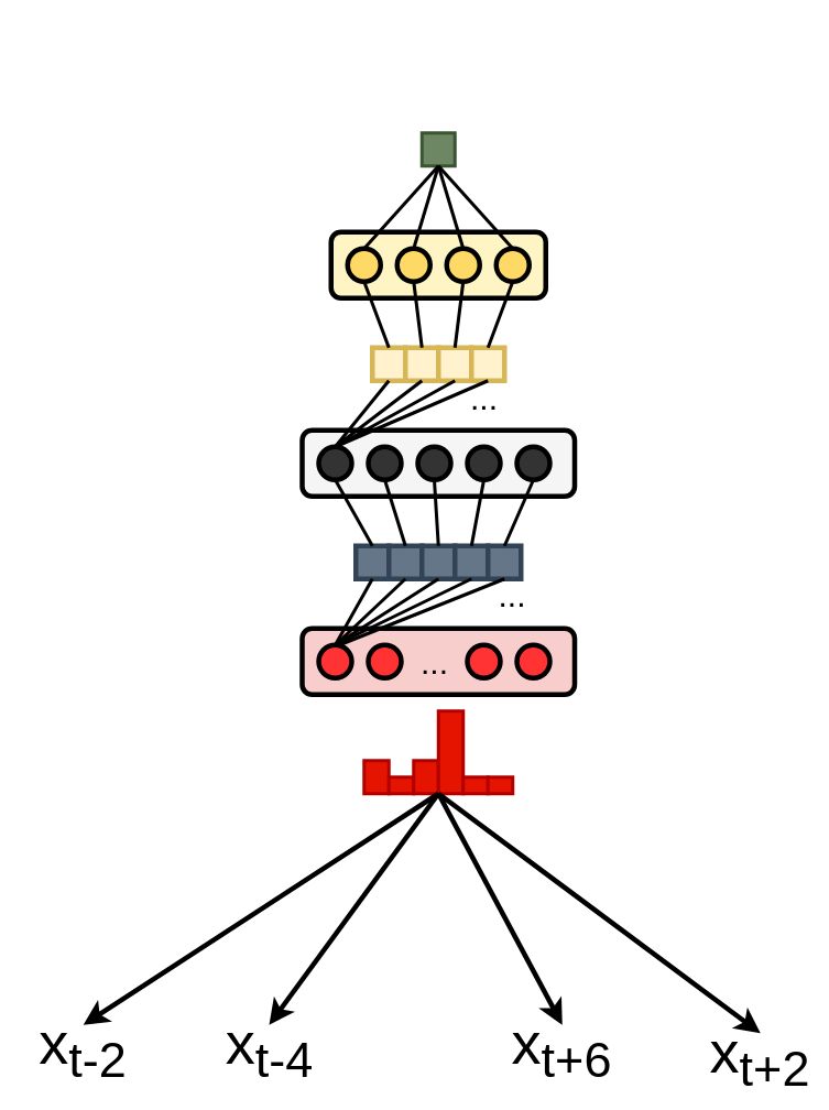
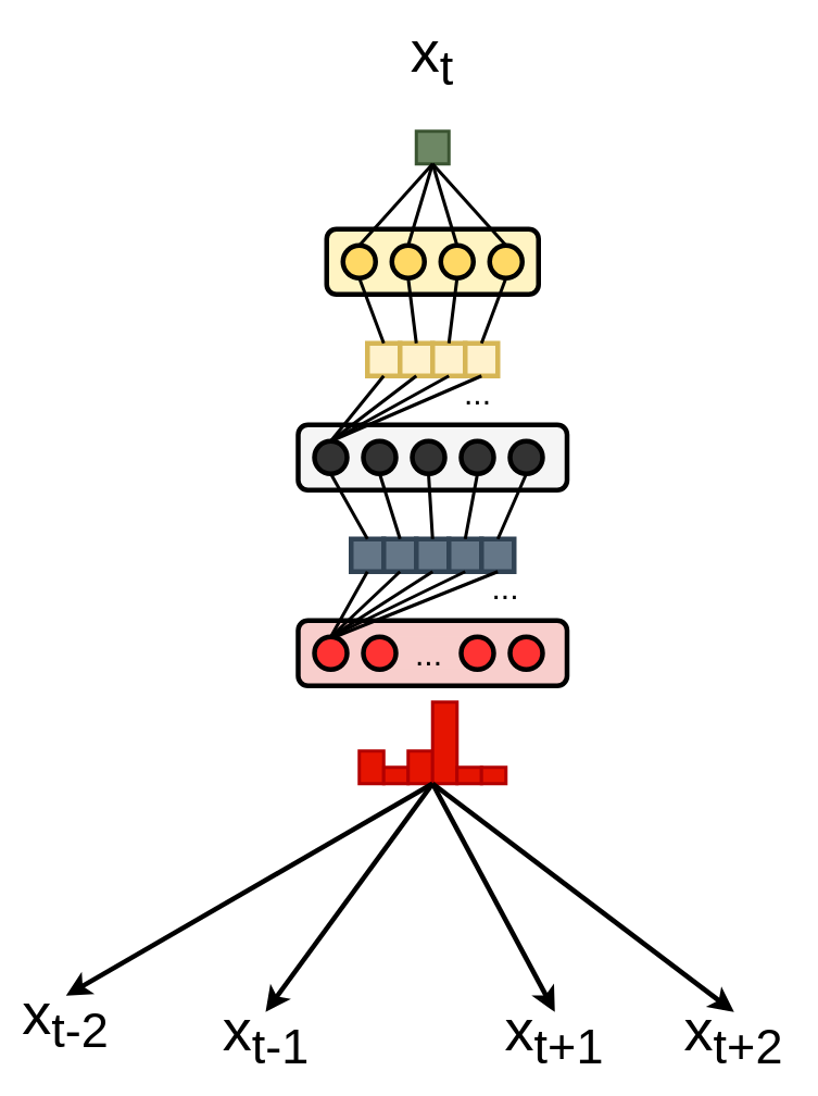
  <mxCell id="0" />
  <mxCell id="1" parent="0" />
- <mxCell id="2" value="x&lt;sub&gt;t-2&lt;/sub&gt;" style="text;html=1;align=center;verticalAlign=middle;whiteSpace=wrap;rounded=0;strokeWidth=2;fontSize=36;" vertex="1" parent="1"><mxGeometry x="20" y="620" width="60" height="30" as="geometry" /></mxCell>
- <mxCell id="3" value="x&lt;sub&gt;t-4&lt;/sub&gt;" style="text;html=1;align=center;verticalAlign=middle;whiteSpace=wrap;rounded=0;strokeWidth=2;fontSize=36;" vertex="1" parent="1"><mxGeometry x="132.5" y="620" width="60" height="30" as="geometry" /></mxCell>
- <mxCell id="5" value="x&lt;sub&gt;t+6&lt;/sub&gt;" style="text;html=1;align=center;verticalAlign=middle;whiteSpace=wrap;rounded=0;strokeWidth=2;fontSize=36;" vertex="1" parent="1"><mxGeometry x="310" y="620" width="60" height="30" as="geometry" /></mxCell>
- <mxCell id="6" value="x&lt;sub&gt;t+2&lt;/sub&gt;" style="text;html=1;align=center;verticalAlign=middle;whiteSpace=wrap;rounded=0;strokeWidth=2;fontSize=36;" vertex="1" parent="1"><mxGeometry x="430" y="625" width="60" height="30" as="geometry" /></mxCell>
+ <mxCell id="2" value="x&lt;sub&gt;t-2&lt;/sub&gt;" style="text;html=1;align=center;verticalAlign=middle;whiteSpace=wrap;rounded=0;strokeWidth=2;fontSize=36;" vertex="1" parent="1"><mxGeometry x="10" y="610" width="60" height="30" as="geometry" /></mxCell>
+ <mxCell id="3" value="x&lt;sub&gt;t-1&lt;/sub&gt;" style="text;html=1;align=center;verticalAlign=middle;whiteSpace=wrap;rounded=0;strokeWidth=2;fontSize=36;" vertex="1" parent="1"><mxGeometry x="132.5" y="620" width="60" height="30" as="geometry" /></mxCell>
+ <mxCell id="4" value="x&lt;sub&gt;t&lt;/sub&gt;" style="text;html=1;align=center;verticalAlign=middle;whiteSpace=wrap;rounded=0;strokeWidth=2;fontSize=36;" vertex="1" parent="1"><mxGeometry x="235" y="20" width="60" height="30" as="geometry" /></mxCell>
+ <mxCell id="5" value="x&lt;sub&gt;t+1&lt;/sub&gt;" style="text;html=1;align=center;verticalAlign=middle;whiteSpace=wrap;rounded=0;strokeWidth=2;fontSize=36;" vertex="1" parent="1"><mxGeometry x="310" y="620" width="60" height="30" as="geometry" /></mxCell>
+ <mxCell id="6" value="x&lt;sub&gt;t+2&lt;/sub&gt;" style="text;html=1;align=center;verticalAlign=middle;whiteSpace=wrap;rounded=0;strokeWidth=2;fontSize=36;" vertex="1" parent="1"><mxGeometry x="420" y="620" width="60" height="30" as="geometry" /></mxCell>
  <mxCell id="7" value="" style="rounded=0;whiteSpace=wrap;html=1;fillColor=#fff2cc;strokeColor=#d6b656;strokeWidth=3;" vertex="1" parent="1"><mxGeometry x="225" y="210" width="20" height="20" as="geometry" /></mxCell>
  <mxCell id="8" value="" style="rounded=0;whiteSpace=wrap;html=1;fillColor=#fff2cc;strokeColor=#d6b656;strokeWidth=3;" vertex="1" parent="1"><mxGeometry x="245" y="210" width="20" height="20" as="geometry" /></mxCell>
  <mxCell id="9" value="" style="rounded=0;whiteSpace=wrap;html=1;fillColor=#fff2cc;strokeColor=#d6b656;strokeWidth=3;" vertex="1" parent="1"><mxGeometry x="265" y="210" width="20" height="20" as="geometry" /></mxCell>
  <mxCell id="10" value="" style="rounded=0;whiteSpace=wrap;html=1;fillColor=#fff2cc;strokeColor=#d6b656;strokeWidth=3;" vertex="1" parent="1"><mxGeometry x="285" y="210" width="20" height="20" as="geometry" /></mxCell>
  <mxCell id="11" value="" style="rounded=1;whiteSpace=wrap;html=1;strokeColor=#000000;fillColor=#FFF4C3;strokeWidth=3;" vertex="1" parent="1"><mxGeometry x="200" y="140" width="130" height="40" as="geometry" /></mxCell>
  <mxCell id="12" value="" style="ellipse;whiteSpace=wrap;html=1;strokeColor=#000000;fillColor=#FFD966;strokeWidth=3;" vertex="1" parent="1"><mxGeometry x="210" y="150" width="20" height="20" as="geometry" /></mxCell>
  <mxCell id="13" value="" style="ellipse;whiteSpace=wrap;html=1;strokeColor=#000000;fillColor=#FFD966;strokeWidth=3;" vertex="1" parent="1"><mxGeometry x="240" y="150" width="20" height="20" as="geometry" /></mxCell>
  <mxCell id="14" value="" style="ellipse;whiteSpace=wrap;html=1;strokeColor=#000000;fillColor=#FFD966;strokeWidth=3;" vertex="1" parent="1"><mxGeometry x="270" y="150" width="20" height="20" as="geometry" /></mxCell>
  <mxCell id="15" value="" style="ellipse;whiteSpace=wrap;html=1;strokeColor=#000000;fillColor=#FFD966;strokeWidth=3;" vertex="1" parent="1"><mxGeometry x="300" y="150" width="20" height="20" as="geometry" /></mxCell>
  <mxCell id="16" value="" style="rounded=0;whiteSpace=wrap;html=1;strokeWidth=2;fillColor=#6d8764;fontColor=#ffffff;strokeColor=#3A5431;" vertex="1" parent="1"><mxGeometry x="255" y="80" width="20" height="20" as="geometry" /></mxCell>
  <mxCell id="17" value="" style="rounded=1;whiteSpace=wrap;html=1;fillColor=#f5f5f5;fontColor=#333333;strokeColor=#000000;strokeWidth=3;" vertex="1" parent="1"><mxGeometry x="182.5" y="260" width="165" height="40" as="geometry" /></mxCell>
  <mxCell id="18" value="" style="ellipse;whiteSpace=wrap;html=1;fillColor=#333333;fontColor=#333333;strokeColor=#000000;strokeWidth=3;" vertex="1" parent="1"><mxGeometry x="192.5" y="270" width="20" height="20" as="geometry" /></mxCell>
  <mxCell id="19" value="" style="ellipse;whiteSpace=wrap;html=1;fillColor=#333333;fontColor=#333333;strokeColor=#000000;strokeWidth=3;" vertex="1" parent="1"><mxGeometry x="222.5" y="270" width="20" height="20" as="geometry" /></mxCell>
  <mxCell id="20" value="" style="ellipse;whiteSpace=wrap;html=1;fillColor=#333333;fontColor=#333333;strokeColor=#000000;strokeWidth=3;" vertex="1" parent="1"><mxGeometry x="252.5" y="270" width="20" height="20" as="geometry" /></mxCell>
  <mxCell id="21" value="" style="ellipse;whiteSpace=wrap;html=1;fillColor=#333333;fontColor=#333333;strokeColor=#000000;strokeWidth=3;" vertex="1" parent="1"><mxGeometry x="282.5" y="270" width="20" height="20" as="geometry" /></mxCell>
  <mxCell id="22" value="" style="ellipse;whiteSpace=wrap;html=1;fillColor=#333333;fontColor=#333333;strokeColor=#000000;strokeWidth=3;" vertex="1" parent="1"><mxGeometry x="312.5" y="270" width="20" height="20" as="geometry" /></mxCell>
  <mxCell id="23" value="" style="rounded=0;whiteSpace=wrap;html=1;fillColor=#647687;fontColor=#ffffff;strokeColor=#314354;strokeWidth=3;" vertex="1" parent="1"><mxGeometry x="215" y="330" width="20" height="20" as="geometry" /></mxCell>
  <mxCell id="24" value="" style="rounded=0;whiteSpace=wrap;html=1;fillColor=#647687;fontColor=#ffffff;strokeColor=#314354;strokeWidth=3;" vertex="1" parent="1"><mxGeometry x="235" y="330" width="20" height="20" as="geometry" /></mxCell>
  <mxCell id="25" value="" style="rounded=0;whiteSpace=wrap;html=1;fillColor=#647687;fontColor=#ffffff;strokeColor=#314354;strokeWidth=3;" vertex="1" parent="1"><mxGeometry x="255" y="330" width="20" height="20" as="geometry" /></mxCell>
  <mxCell id="26" value="" style="rounded=0;whiteSpace=wrap;html=1;fillColor=#647687;fontColor=#ffffff;strokeColor=#314354;strokeWidth=3;" vertex="1" parent="1"><mxGeometry x="275" y="330" width="20" height="20" as="geometry" /></mxCell>
  <mxCell id="27" value="" style="rounded=0;whiteSpace=wrap;html=1;fillColor=#647687;fontColor=#ffffff;strokeColor=#314354;strokeWidth=3;" vertex="1" parent="1"><mxGeometry x="295" y="330" width="20" height="20" as="geometry" /></mxCell>
  <mxCell id="28" value="" style="rounded=1;whiteSpace=wrap;html=1;fillColor=#f8cecc;strokeColor=#000000;strokeWidth=3;" vertex="1" parent="1"><mxGeometry x="182.5" y="380" width="165" height="40" as="geometry" /></mxCell>
  <mxCell id="29" value="" style="ellipse;whiteSpace=wrap;html=1;fillColor=#FF3333;strokeColor=#000000;strokeWidth=3;" vertex="1" parent="1"><mxGeometry x="192.5" y="390" width="20" height="20" as="geometry" /></mxCell>
  <mxCell id="30" value="..." style="text;html=1;align=center;verticalAlign=middle;whiteSpace=wrap;rounded=0;fontSize=20;fillColor=#f8cecc;strokeColor=none;strokeWidth=3;" vertex="1" parent="1"><mxGeometry x="232.5" y="390" width="60" height="20" as="geometry" /></mxCell>
  <mxCell id="31" value="" style="ellipse;whiteSpace=wrap;html=1;fillColor=#FF3333;strokeColor=#000000;strokeWidth=3;" vertex="1" parent="1"><mxGeometry x="222.5" y="390" width="20" height="20" as="geometry" /></mxCell>
  <mxCell id="32" value="" style="ellipse;whiteSpace=wrap;html=1;fillColor=#FF3333;strokeColor=#000000;strokeWidth=3;" vertex="1" parent="1"><mxGeometry x="282.5" y="390" width="20" height="20" as="geometry" /></mxCell>
  <mxCell id="33" value="" style="ellipse;whiteSpace=wrap;html=1;fillColor=#FF3333;strokeColor=#000000;strokeWidth=3;" vertex="1" parent="1"><mxGeometry x="312.5" y="390" width="20" height="20" as="geometry" /></mxCell>
  <mxCell id="34" value="" style="endArrow=none;html=1;rounded=0;entryX=0.5;entryY=1;entryDx=0;entryDy=0;exitX=0.5;exitY=0;exitDx=0;exitDy=0;strokeWidth=2;" edge="1" parent="1" source="12" target="16"><mxGeometry width="50" height="50" relative="1" as="geometry"><mxPoint x="545" y="340" as="sourcePoint" /><mxPoint x="595" y="290" as="targetPoint" /></mxGeometry></mxCell>
  <mxCell id="35" value="" style="endArrow=none;html=1;rounded=0;exitX=0.5;exitY=0;exitDx=0;exitDy=0;strokeWidth=2;" edge="1" parent="1" source="13"><mxGeometry width="50" height="50" relative="1" as="geometry"><mxPoint x="230" y="160" as="sourcePoint" /><mxPoint x="265" y="100" as="targetPoint" /></mxGeometry></mxCell>
  <mxCell id="36" value="" style="endArrow=none;html=1;rounded=0;entryX=0.5;entryY=1;entryDx=0;entryDy=0;exitX=0.5;exitY=0;exitDx=0;exitDy=0;strokeWidth=2;" edge="1" parent="1" source="14" target="16"><mxGeometry width="50" height="50" relative="1" as="geometry"><mxPoint x="240" y="170" as="sourcePoint" /><mxPoint x="285" y="120" as="targetPoint" /></mxGeometry></mxCell>
  <mxCell id="37" value="" style="endArrow=none;html=1;rounded=0;entryX=0.5;entryY=1;entryDx=0;entryDy=0;exitX=0.5;exitY=0;exitDx=0;exitDy=0;strokeWidth=2;" edge="1" parent="1" source="15" target="16"><mxGeometry width="50" height="50" relative="1" as="geometry"><mxPoint x="250" y="180" as="sourcePoint" /><mxPoint x="295" y="130" as="targetPoint" /></mxGeometry></mxCell>
  <mxCell id="38" value="" style="endArrow=none;html=1;rounded=0;entryX=0.5;entryY=1;entryDx=0;entryDy=0;exitX=0.5;exitY=0;exitDx=0;exitDy=0;strokeWidth=2;" edge="1" parent="1" source="7" target="12"><mxGeometry width="50" height="50" relative="1" as="geometry"><mxPoint x="260" y="190" as="sourcePoint" /><mxPoint x="305" y="140" as="targetPoint" /></mxGeometry></mxCell>
  <mxCell id="39" value="" style="endArrow=none;html=1;rounded=0;entryX=0.5;entryY=1;entryDx=0;entryDy=0;exitX=0.5;exitY=0;exitDx=0;exitDy=0;strokeWidth=2;" edge="1" parent="1" source="8" target="13"><mxGeometry width="50" height="50" relative="1" as="geometry"><mxPoint x="270" y="200" as="sourcePoint" /><mxPoint x="315" y="150" as="targetPoint" /></mxGeometry></mxCell>
  <mxCell id="40" value="" style="endArrow=none;html=1;rounded=0;entryX=0.5;entryY=1;entryDx=0;entryDy=0;exitX=0.5;exitY=0;exitDx=0;exitDy=0;strokeWidth=2;" edge="1" parent="1" source="9" target="14"><mxGeometry width="50" height="50" relative="1" as="geometry"><mxPoint x="280" y="210" as="sourcePoint" /><mxPoint x="325" y="160" as="targetPoint" /></mxGeometry></mxCell>
  <mxCell id="41" value="" style="endArrow=none;html=1;rounded=0;entryX=0.5;entryY=1;entryDx=0;entryDy=0;strokeWidth=2;" edge="1" parent="1" target="15"><mxGeometry width="50" height="50" relative="1" as="geometry"><mxPoint x="295" y="210" as="sourcePoint" /><mxPoint x="335" y="170" as="targetPoint" /></mxGeometry></mxCell>
  <mxCell id="42" value="" style="endArrow=none;html=1;rounded=0;entryX=0.5;entryY=1;entryDx=0;entryDy=0;exitX=0.5;exitY=0;exitDx=0;exitDy=0;strokeWidth=2;" edge="1" parent="1" source="18" target="7"><mxGeometry width="50" height="50" relative="1" as="geometry"><mxPoint x="300" y="230" as="sourcePoint" /><mxPoint x="345" y="180" as="targetPoint" /></mxGeometry></mxCell>
  <mxCell id="43" value="" style="endArrow=none;html=1;rounded=0;entryX=0.5;entryY=1;entryDx=0;entryDy=0;exitX=0.5;exitY=0;exitDx=0;exitDy=0;strokeWidth=2;" edge="1" parent="1" source="18" target="8"><mxGeometry width="50" height="50" relative="1" as="geometry"><mxPoint x="310" y="240" as="sourcePoint" /><mxPoint x="355" y="190" as="targetPoint" /></mxGeometry></mxCell>
  <mxCell id="44" value="" style="endArrow=none;html=1;rounded=0;entryX=0.5;entryY=1;entryDx=0;entryDy=0;exitX=0.5;exitY=0;exitDx=0;exitDy=0;strokeWidth=2;" edge="1" parent="1" source="18" target="9"><mxGeometry width="50" height="50" relative="1" as="geometry"><mxPoint x="320" y="250" as="sourcePoint" /><mxPoint x="365" y="200" as="targetPoint" /></mxGeometry></mxCell>
  <mxCell id="45" value="" style="endArrow=none;html=1;rounded=0;entryX=0.5;entryY=1;entryDx=0;entryDy=0;exitX=0.5;exitY=0;exitDx=0;exitDy=0;strokeWidth=2;" edge="1" parent="1" source="18" target="10"><mxGeometry width="50" height="50" relative="1" as="geometry"><mxPoint x="330" y="260" as="sourcePoint" /><mxPoint x="375" y="210" as="targetPoint" /></mxGeometry></mxCell>
  <mxCell id="46" value="" style="endArrow=none;html=1;rounded=0;entryX=0.5;entryY=0;entryDx=0;entryDy=0;exitX=0.5;exitY=1;exitDx=0;exitDy=0;strokeWidth=2;" edge="1" parent="1" source="18" target="23"><mxGeometry width="50" height="50" relative="1" as="geometry"><mxPoint x="340" y="270" as="sourcePoint" /><mxPoint x="385" y="220" as="targetPoint" /></mxGeometry></mxCell>
  <mxCell id="47" value="" style="endArrow=none;html=1;rounded=0;entryX=0.5;entryY=0;entryDx=0;entryDy=0;exitX=0.5;exitY=1;exitDx=0;exitDy=0;strokeWidth=2;" edge="1" parent="1" source="19" target="24"><mxGeometry width="50" height="50" relative="1" as="geometry"><mxPoint x="350" y="280" as="sourcePoint" /><mxPoint x="395" y="230" as="targetPoint" /></mxGeometry></mxCell>
  <mxCell id="48" value="" style="endArrow=none;html=1;rounded=0;entryX=0.5;entryY=0;entryDx=0;entryDy=0;exitX=0.5;exitY=1;exitDx=0;exitDy=0;strokeWidth=2;" edge="1" parent="1" source="20" target="25"><mxGeometry width="50" height="50" relative="1" as="geometry"><mxPoint x="360" y="290" as="sourcePoint" /><mxPoint x="405" y="240" as="targetPoint" /></mxGeometry></mxCell>
  <mxCell id="49" value="" style="endArrow=none;html=1;rounded=0;entryX=0.5;entryY=0;entryDx=0;entryDy=0;exitX=0.5;exitY=1;exitDx=0;exitDy=0;strokeWidth=2;" edge="1" parent="1" source="21" target="26"><mxGeometry width="50" height="50" relative="1" as="geometry"><mxPoint x="370" y="300" as="sourcePoint" /><mxPoint x="415" y="250" as="targetPoint" /></mxGeometry></mxCell>
  <mxCell id="50" value="" style="endArrow=none;html=1;rounded=0;entryX=0.5;entryY=0;entryDx=0;entryDy=0;exitX=0.5;exitY=1;exitDx=0;exitDy=0;strokeWidth=2;" edge="1" parent="1" source="22" target="27"><mxGeometry width="50" height="50" relative="1" as="geometry"><mxPoint x="380" y="310" as="sourcePoint" /><mxPoint x="425" y="260" as="targetPoint" /></mxGeometry></mxCell>
  <mxCell id="51" value="" style="endArrow=none;html=1;rounded=0;entryX=0.5;entryY=0;entryDx=0;entryDy=0;exitX=0.5;exitY=1;exitDx=0;exitDy=0;strokeWidth=2;" edge="1" parent="1" source="23" target="29"><mxGeometry width="50" height="50" relative="1" as="geometry"><mxPoint x="390" y="320" as="sourcePoint" /><mxPoint x="435" y="270" as="targetPoint" /></mxGeometry></mxCell>
  <mxCell id="52" value="" style="endArrow=none;html=1;rounded=0;entryX=0.5;entryY=0;entryDx=0;entryDy=0;exitX=0.5;exitY=1;exitDx=0;exitDy=0;strokeWidth=2;" edge="1" parent="1" source="24" target="29"><mxGeometry width="50" height="50" relative="1" as="geometry"><mxPoint x="400" y="330" as="sourcePoint" /><mxPoint x="445" y="280" as="targetPoint" /></mxGeometry></mxCell>
  <mxCell id="53" value="" style="endArrow=none;html=1;rounded=0;entryX=0.5;entryY=0;entryDx=0;entryDy=0;exitX=0.5;exitY=1;exitDx=0;exitDy=0;strokeWidth=2;" edge="1" parent="1" source="25" target="29"><mxGeometry width="50" height="50" relative="1" as="geometry"><mxPoint x="410" y="340" as="sourcePoint" /><mxPoint x="455" y="290" as="targetPoint" /></mxGeometry></mxCell>
  <mxCell id="54" value="" style="endArrow=none;html=1;rounded=0;entryX=0.5;entryY=0;entryDx=0;entryDy=0;exitX=0.5;exitY=1;exitDx=0;exitDy=0;strokeWidth=2;" edge="1" parent="1" source="26" target="29"><mxGeometry width="50" height="50" relative="1" as="geometry"><mxPoint x="420" y="350" as="sourcePoint" /><mxPoint x="465" y="300" as="targetPoint" /></mxGeometry></mxCell>
  <mxCell id="55" value="" style="endArrow=none;html=1;rounded=0;exitX=0.5;exitY=1;exitDx=0;exitDy=0;strokeWidth=2;" edge="1" parent="1" source="27"><mxGeometry width="50" height="50" relative="1" as="geometry"><mxPoint x="430" y="360" as="sourcePoint" /><mxPoint x="205" y="390" as="targetPoint" /></mxGeometry></mxCell>
  <mxCell id="56" value="..." style="text;html=1;align=center;verticalAlign=middle;whiteSpace=wrap;rounded=0;fontSize=20;" vertex="1" parent="1"><mxGeometry x="262.5" y="225" width="60" height="30" as="geometry" /></mxCell>
  <mxCell id="57" value="..." style="text;html=1;align=center;verticalAlign=middle;whiteSpace=wrap;rounded=0;fontSize=20;" vertex="1" parent="1"><mxGeometry x="279.5" y="344" width="60" height="30" as="geometry" /></mxCell>
  <mxCell id="58" value="" style="rounded=0;whiteSpace=wrap;html=1;fillColor=#e51400;fontColor=#ffffff;strokeColor=#B20000;strokeWidth=2;" vertex="1" parent="1"><mxGeometry x="220" y="460" width="15" height="20" as="geometry" /></mxCell>
  <mxCell id="59" value="" style="rounded=0;whiteSpace=wrap;html=1;fillColor=#e51400;fontColor=#ffffff;strokeColor=#B20000;strokeWidth=2;" vertex="1" parent="1"><mxGeometry x="235" y="470" width="15" height="10" as="geometry" /></mxCell>
  <mxCell id="60" value="" style="rounded=0;whiteSpace=wrap;html=1;fillColor=#e51400;fontColor=#ffffff;strokeColor=#B20000;strokeWidth=2;" vertex="1" parent="1"><mxGeometry x="250" y="460" width="15" height="20" as="geometry" /></mxCell>
  <mxCell id="61" value="" style="rounded=0;whiteSpace=wrap;html=1;fillColor=#e51400;fontColor=#ffffff;strokeColor=#B20000;strokeWidth=2;" vertex="1" parent="1"><mxGeometry x="265" y="430" width="15" height="50" as="geometry" /></mxCell>
  <mxCell id="62" value="" style="rounded=0;whiteSpace=wrap;html=1;fillColor=#e51400;fontColor=#ffffff;strokeColor=#B20000;strokeWidth=2;" vertex="1" parent="1"><mxGeometry x="280" y="470" width="15" height="10" as="geometry" /></mxCell>
  <mxCell id="63" value="" style="rounded=0;whiteSpace=wrap;html=1;fillColor=#e51400;fontColor=#ffffff;strokeColor=#B20000;strokeWidth=2;" vertex="1" parent="1"><mxGeometry x="295" y="470" width="15" height="10" as="geometry" /></mxCell>
  <mxCell id="64" value="" style="endArrow=classic;html=1;rounded=0;exitX=1;exitY=1;exitDx=0;exitDy=0;strokeWidth=3;entryX=0.5;entryY=0;entryDx=0;entryDy=0;" edge="1" parent="1" source="60" target="2"><mxGeometry width="50" height="50" relative="1" as="geometry"><mxPoint x="-40" y="480" as="sourcePoint" /><mxPoint x="248.482" y="589.662" as="targetPoint" /></mxGeometry></mxCell>
  <mxCell id="65" value="" style="endArrow=classic;html=1;rounded=0;exitX=1;exitY=1;exitDx=0;exitDy=0;entryX=0.5;entryY=0;entryDx=0;entryDy=0;strokeWidth=3;" edge="1" parent="1" source="60" target="3"><mxGeometry width="50" height="50" relative="1" as="geometry"><mxPoint x="142.5" y="480" as="sourcePoint" /><mxPoint x="251.893" y="584.393" as="targetPoint" /></mxGeometry></mxCell>
  <mxCell id="66" value="" style="endArrow=classic;html=1;rounded=0;exitX=0;exitY=1;exitDx=0;exitDy=0;strokeWidth=3;entryX=0.5;entryY=0;entryDx=0;entryDy=0;" edge="1" parent="1" source="61" target="5"><mxGeometry width="50" height="50" relative="1" as="geometry"><mxPoint x="315" y="515.61" as="sourcePoint" /><mxPoint x="330" y="620" as="targetPoint" /></mxGeometry></mxCell>
  <mxCell id="67" value="" style="endArrow=classic;html=1;rounded=0;strokeWidth=3;exitX=0;exitY=1;exitDx=0;exitDy=0;entryX=0.5;entryY=0;entryDx=0;entryDy=0;" edge="1" parent="1" source="61" target="6"><mxGeometry width="50" height="50" relative="1" as="geometry"><mxPoint x="350" y="510" as="sourcePoint" /><mxPoint x="410" y="620" as="targetPoint" /></mxGeometry></mxCell>
